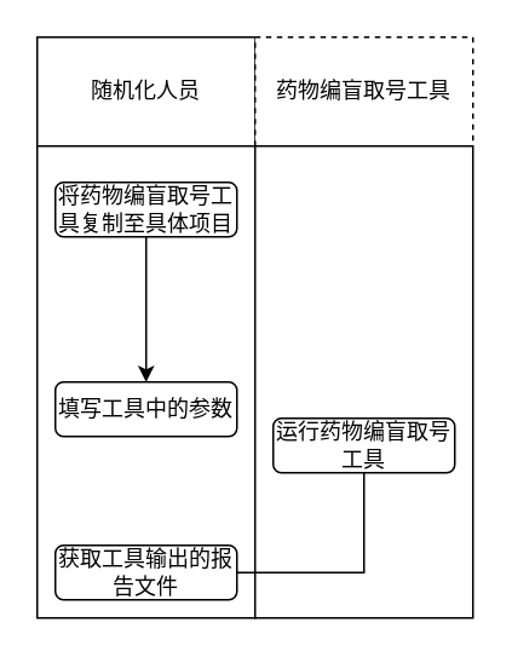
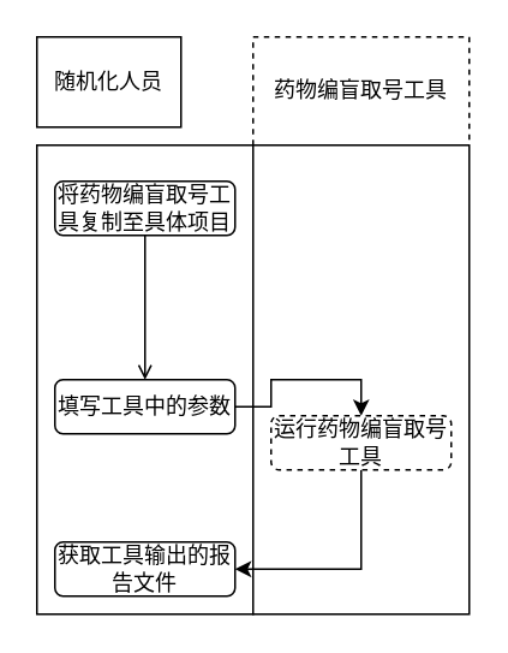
  <mxCell id="0" />
  <mxCell id="1" parent="0" />
- <mxCell id="2" value="随机化人员" style="rounded=0;whiteSpace=wrap;html=1;" parent="1" vertex="1"><mxGeometry x="20" y="20" width="120" height="60" as="geometry" /></mxCell>
+ <mxCell id="2" value="随机化人员" style="rounded=0;whiteSpace=wrap;html=1;" parent="1" vertex="1"><mxGeometry x="20" y="20" width="80" height="50" as="geometry" /></mxCell>
  <mxCell id="3" value="" style="rounded=0;whiteSpace=wrap;html=1;" parent="1" vertex="1"><mxGeometry x="20" y="80" width="120" height="260" as="geometry" /></mxCell>
  <mxCell id="4" value="药物编盲取号工具" style="rounded=0;whiteSpace=wrap;html=1;dashed=1;" parent="1" vertex="1"><mxGeometry x="140" y="20" width="120" height="60" as="geometry" /></mxCell>
  <mxCell id="5" value="" style="rounded=0;whiteSpace=wrap;html=1;" parent="1" vertex="1"><mxGeometry x="140" y="80" width="120" height="260" as="geometry" /></mxCell>
- <mxCell id="6" style="edgeStyle=orthogonalEdgeStyle;rounded=0;orthogonalLoop=1;jettySize=auto;html=1;exitX=0.5;exitY=1;exitDx=0;exitDy=0;entryX=0.5;entryY=0;entryDx=0;entryDy=0;" parent="1" source="7" target="11" edge="1"><mxGeometry relative="1" as="geometry" /></mxCell>
+ <mxCell id="6" style="edgeStyle=orthogonalEdgeStyle;rounded=0;orthogonalLoop=1;jettySize=auto;html=1;exitX=0.5;exitY=1;exitDx=0;exitDy=0;entryX=0.5;entryY=0;entryDx=0;entryDy=0;endArrow=open;" parent="1" source="7" target="11" edge="1"><mxGeometry relative="1" as="geometry" /></mxCell>
  <mxCell id="7" value="将药物编盲取号工具复制至具体项目" style="rounded=1;whiteSpace=wrap;html=1;" parent="1" vertex="1"><mxGeometry x="30" y="100" width="100" height="30" as="geometry" /></mxCell>
- <mxCell id="8" style="edgeStyle=orthogonalEdgeStyle;rounded=0;orthogonalLoop=1;jettySize=auto;html=1;exitX=0.5;exitY=1;exitDx=0;exitDy=0;entryX=1;entryY=0.5;entryDx=0;entryDy=0;endArrow=none;" parent="1" source="9" target="12" edge="1"><mxGeometry relative="1" as="geometry" /></mxCell>
- <mxCell id="9" value="运行药物编盲取号工具" style="rounded=1;whiteSpace=wrap;html=1;" parent="1" vertex="1"><mxGeometry x="150" y="230" width="100" height="30" as="geometry" /></mxCell>
+ <mxCell id="8" style="edgeStyle=orthogonalEdgeStyle;rounded=0;orthogonalLoop=1;jettySize=auto;html=1;exitX=0.5;exitY=1;exitDx=0;exitDy=0;entryX=1;entryY=0.5;entryDx=0;entryDy=0;" parent="1" source="9" target="12" edge="1"><mxGeometry relative="1" as="geometry" /></mxCell>
+ <mxCell id="9" value="运行药物编盲取号工具" style="rounded=1;whiteSpace=wrap;html=1;dashed=1;" parent="1" vertex="1"><mxGeometry x="150" y="230" width="100" height="30" as="geometry" /></mxCell>
+ <mxCell id="10" style="edgeStyle=orthogonalEdgeStyle;rounded=0;orthogonalLoop=1;jettySize=auto;html=1;exitX=1;exitY=0.5;exitDx=0;exitDy=0;entryX=0.5;entryY=0;entryDx=0;entryDy=0;" parent="1" source="11" target="9" edge="1"><mxGeometry relative="1" as="geometry" /></mxCell>
  <mxCell id="11" value="填写工具中的参数" style="rounded=1;whiteSpace=wrap;html=1;" parent="1" vertex="1"><mxGeometry x="30" y="210" width="100" height="30" as="geometry" /></mxCell>
  <mxCell id="12" value="获取工具输出的报告文件" style="rounded=1;whiteSpace=wrap;html=1;" parent="1" vertex="1"><mxGeometry x="30" y="300" width="100" height="30" as="geometry" /></mxCell>
